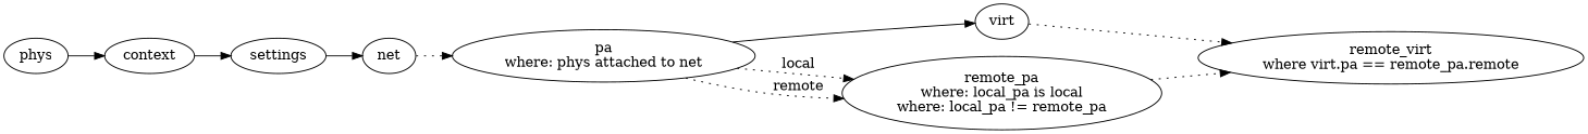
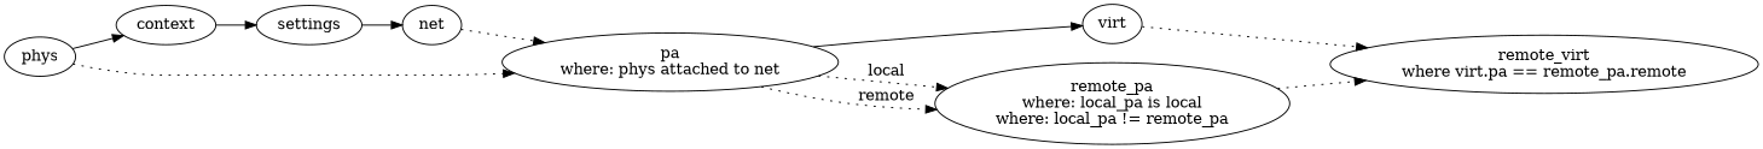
  digraph {
    rankdir=LR
    edge [style=dotted]
    context
    settings
    net
    phys
    n5 [label="pa\nwhere: phys attached to net"]
    virt
    n7 [label="remote_pa\nwhere: local_pa is local\nwhere: local_pa != remote_pa"]
    n8 [label="remote_virt\nwhere virt.pa == remote_pa.remote"]
    context -> settings [style=""]
    settings -> net [style=""]
    net -> n5
    phys -> context [style=""]
+   phys -> n5
    n5 -> virt [style=""]
    n5 -> n7 [label=local]
    n5 -> n7 [label=remote]
    virt -> n8
    n7 -> n8
  }
